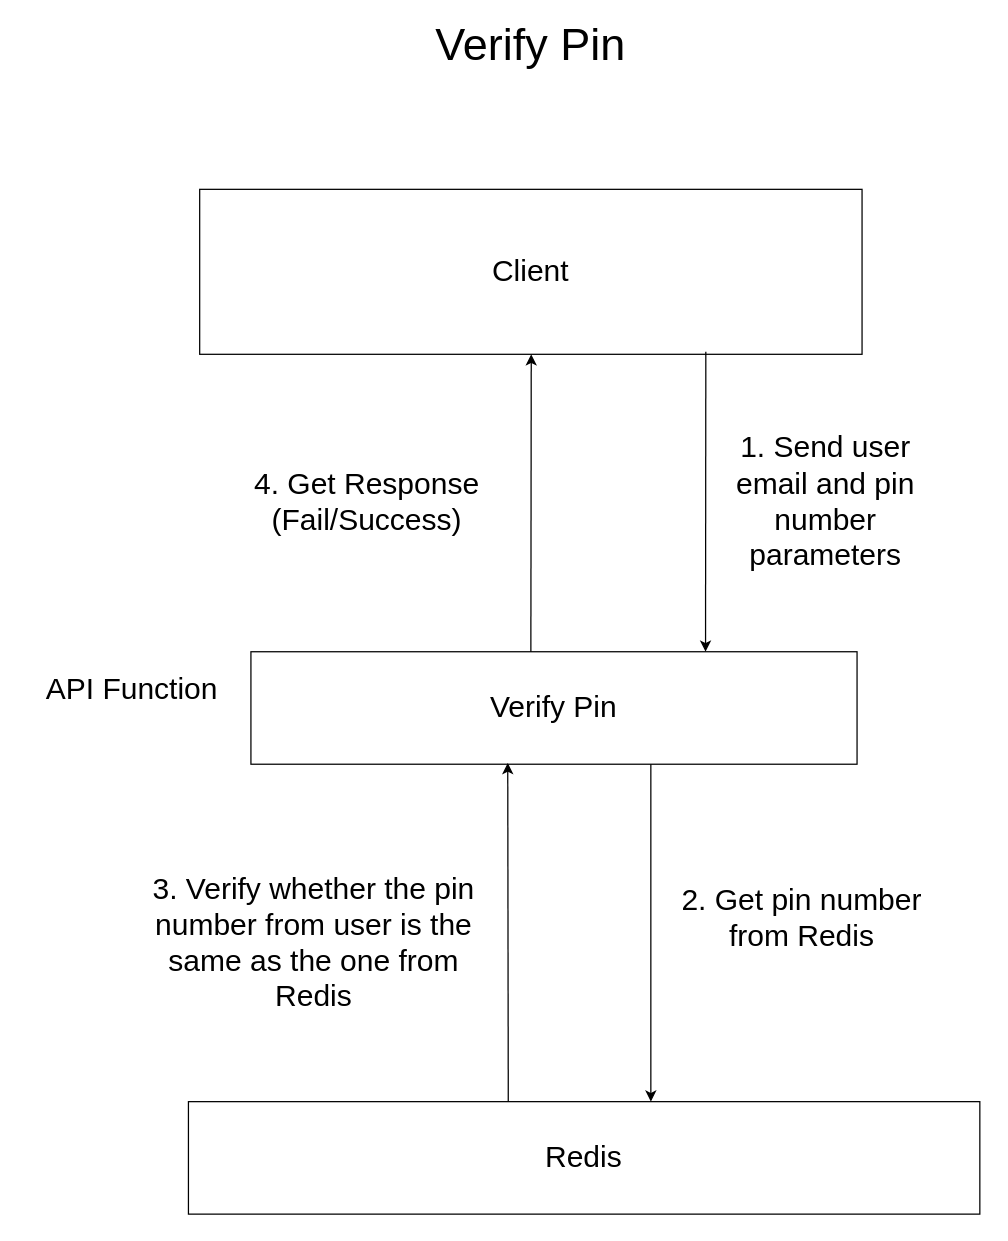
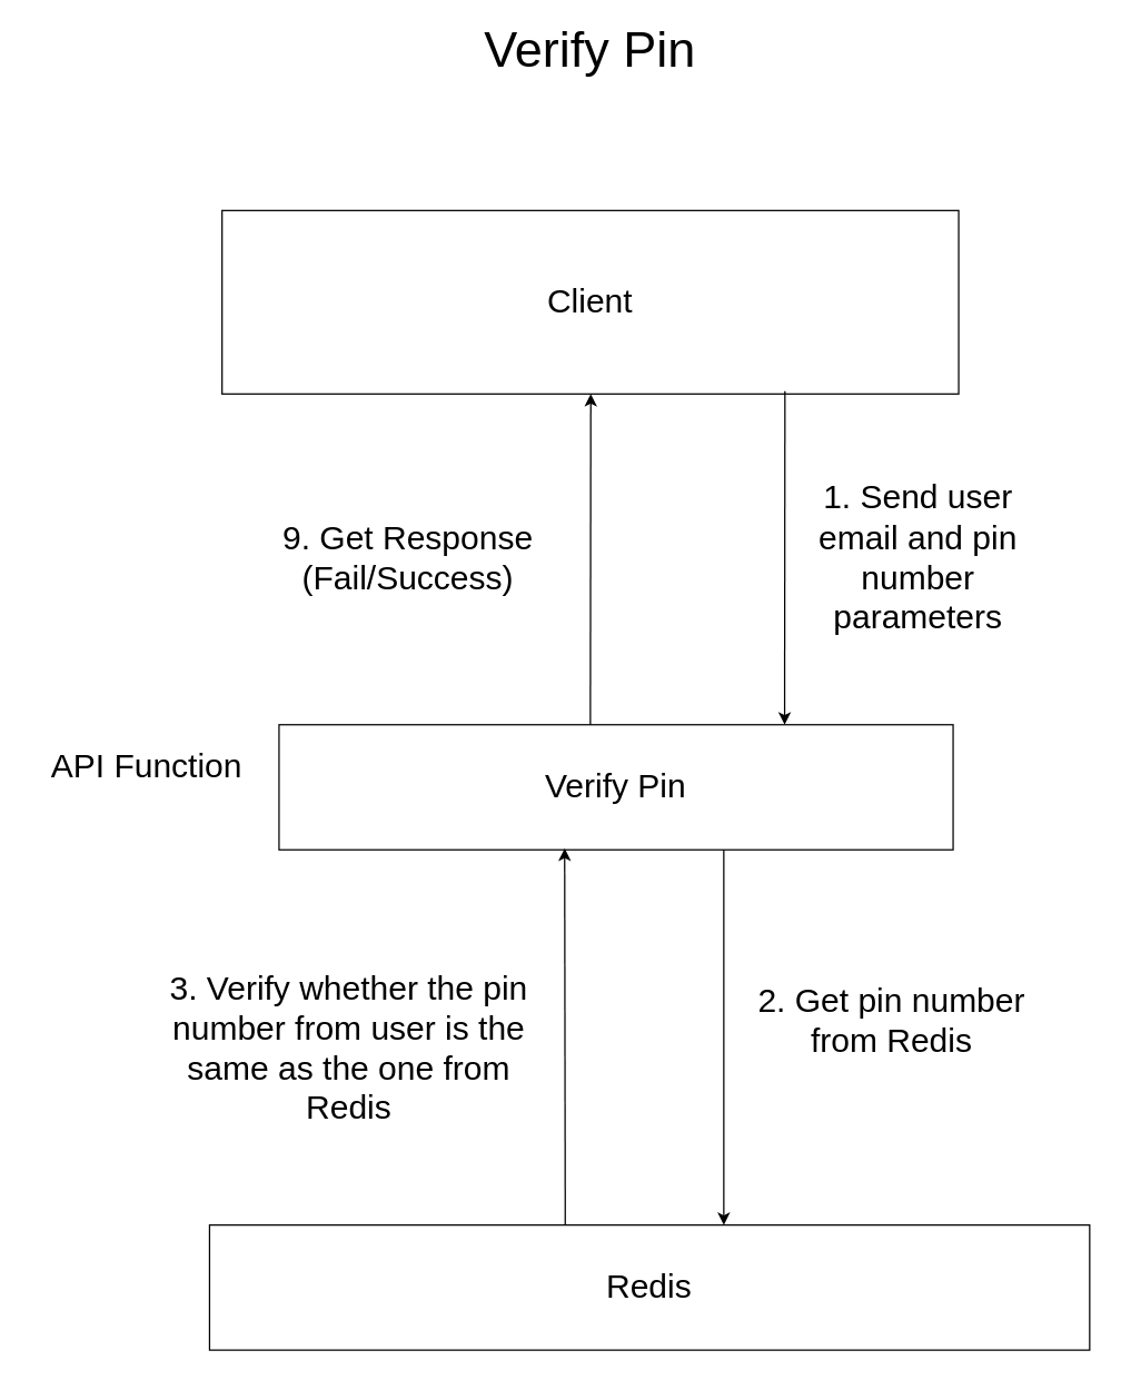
  <mxCell id="0" />
  <mxCell id="1" parent="0" />
  <mxCell id="2" value="&lt;font style=&quot;font-size: 24px;&quot;&gt;Client&lt;/font&gt;" style="rounded=0;whiteSpace=wrap;html=1;" vertex="1" parent="1"><mxGeometry x="159" y="151" width="530" height="132" as="geometry" /></mxCell>
  <mxCell id="3" value="Verify Pin" style="rounded=0;whiteSpace=wrap;html=1;fontSize=24;" vertex="1" parent="1"><mxGeometry x="200" y="521" width="485" height="90" as="geometry" /></mxCell>
  <mxCell id="4" value="1. Send user email and pin number parameters" style="text;html=1;strokeColor=none;fillColor=none;align=center;verticalAlign=middle;whiteSpace=wrap;rounded=0;fontSize=24;" vertex="1" parent="1"><mxGeometry x="580" y="341" width="160" height="120" as="geometry" /></mxCell>
  <mxCell id="5" value="" style="endArrow=classic;html=1;fontSize=24;entryX=0.75;entryY=0;entryDx=0;entryDy=0;" edge="1" parent="1" target="3"><mxGeometry width="50" height="50" relative="1" as="geometry"><mxPoint x="564" y="281" as="sourcePoint" /><mxPoint x="700" y="531" as="targetPoint" /></mxGeometry></mxCell>
  <mxCell id="6" value="" style="endArrow=classic;html=1;fontSize=24;" edge="1" parent="1"><mxGeometry width="50" height="50" relative="1" as="geometry"><mxPoint x="424" y="521" as="sourcePoint" /><mxPoint x="424.303" y="283" as="targetPoint" /></mxGeometry></mxCell>
- <mxCell id="7" value="4. Get Response&lt;br&gt;(Fail/Success)" style="text;html=1;strokeColor=none;fillColor=none;align=center;verticalAlign=middle;whiteSpace=wrap;rounded=0;fontSize=24;" vertex="1" parent="1"><mxGeometry x="180" y="321" width="225.5" height="160" as="geometry" /></mxCell>
+ <mxCell id="7" value="9. Get Response&lt;br&gt;(Fail/Success)" style="text;html=1;strokeColor=none;fillColor=none;align=center;verticalAlign=middle;whiteSpace=wrap;rounded=0;fontSize=24;" vertex="1" parent="1"><mxGeometry x="180" y="321" width="225.5" height="160" as="geometry" /></mxCell>
  <mxCell id="8" value="API Function" style="text;html=1;strokeColor=none;fillColor=none;align=center;verticalAlign=middle;whiteSpace=wrap;rounded=0;fontSize=24;" vertex="1" parent="1"><mxGeometry x="20" y="491" width="170" height="120" as="geometry" /></mxCell>
  <mxCell id="9" value="&lt;font style=&quot;font-size: 36px;&quot;&gt;Verify Pin&lt;/font&gt;" style="text;html=1;strokeColor=none;fillColor=none;align=center;verticalAlign=middle;whiteSpace=wrap;rounded=0;" vertex="1" parent="1"><mxGeometry x="251" y="20" width="346" height="30" as="geometry" /></mxCell>
  <mxCell id="10" value="Redis" style="rounded=0;whiteSpace=wrap;html=1;fontSize=24;" vertex="1" parent="1"><mxGeometry x="150" y="881" width="633.25" height="90" as="geometry" /></mxCell>
  <mxCell id="11" value="" style="endArrow=classic;html=1;exitX=1;exitY=1;exitDx=0;exitDy=0;" edge="1" parent="1"><mxGeometry width="50" height="50" relative="1" as="geometry"><mxPoint x="520" y="611" as="sourcePoint" /><mxPoint x="520" y="881" as="targetPoint" /></mxGeometry></mxCell>
  <mxCell id="12" value="2. Get pin number from Redis" style="text;html=1;strokeColor=none;fillColor=none;align=center;verticalAlign=middle;whiteSpace=wrap;rounded=0;fontSize=24;" vertex="1" parent="1"><mxGeometry x="530" y="641" width="222" height="185" as="geometry" /></mxCell>
  <mxCell id="13" value="" style="endArrow=classic;html=1;entryX=0.75;entryY=1;entryDx=0;entryDy=0;exitX=0.31;exitY=0.011;exitDx=0;exitDy=0;exitPerimeter=0;" edge="1" parent="1"><mxGeometry width="50" height="50" relative="1" as="geometry"><mxPoint x="405.915" y="881" as="sourcePoint" /><mxPoint x="405.5" y="610.01" as="targetPoint" /></mxGeometry></mxCell>
  <mxCell id="14" value="3. Verify whether the pin number from user is the same as the one from Redis" style="text;html=1;strokeColor=none;fillColor=none;align=center;verticalAlign=middle;whiteSpace=wrap;rounded=0;fontSize=24;" vertex="1" parent="1"><mxGeometry x="120" y="661" width="261" height="185" as="geometry" /></mxCell>
